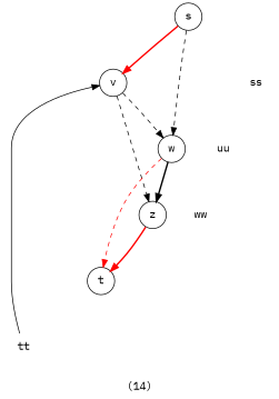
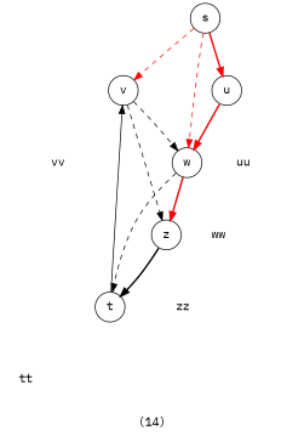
  digraph {
    fontname="IBM Plex Mono"
    label="(14)"
    lblstyle="below=-1cm"
    node [fontname="IBM Plex Mono" shape=circle texmode=math]
    edge [fontname="IBM Plex Mono" lblstyle=auto style=invis topath="bend left"]
    s [style="fill=green!20"]
    v [style="fill=blue!20"]
    w [style="fill=green!20"]
-   ss [shape=none texlbl="\color{blue}$0$"]
+   u [style="fill=green!20"]
+   vv [shape=none texlbl="\color{blue}$7$"]
    z [style="fill=green!20"]
    t [style="fill=blue!20"]
    ww [shape=none texlbl="\color{blue}$3$"]
    uu [shape=none texlbl="\color{blue}$2$"]
+   zz [shape=none texlbl="\color{blue}$4$"]
    tt [shape=none texlbl="\color{blue}$6$"]
-   s -> v [color=red label=" " style=bold texlbl="$7$" topath="bend right"]
-   s -> w [color=black label=" " style=dashed texlbl="$4$"]
-   s -> ss [label=" " topath=""]
+   s -> v [color=red label=" " style=dashed texlbl="$7$" topath="bend right"]
+   s -> w [color=red label=" " style=dashed texlbl="$4$"]
+   s -> u [color=red label=" " style=bold texlbl="$2$"]
    v -> w [label=" " style=dashed texlbl="$1$"]
+   v -> vv [label=" " topath=""]
    v -> z [color=black label=" " style=dashed texlbl="$3$"]
-   w -> z [color=black label=" " style=bold texlbl="$1$" topath="bend right"]
-   w -> t [color=red label=" " style=dashed texlbl="$4$"]
+   w -> z [color=red label=" " style=bold texlbl="$1$" topath="bend right"]
+   w -> t [color=black label=" " style=dashed texlbl="$4$"]
    w -> ww [label=" " topath=""]
-   z -> t [color=red label=" " style=bold texlbl="$2$"]
-   tt -> v [label=" " texlbl="$0$" style=""]
+   u -> w [color=red label=" " style=bold texlbl="$1$"]
+   u -> uu [label=" " topath=""]
+   z -> t [color=black label=" " style=bold texlbl="$2$"]
+   z -> zz [label=" " topath=""]
+   t -> v [label=" " texlbl="$0$" style=""]
    t -> tt [label=" " topath=""]
  }
